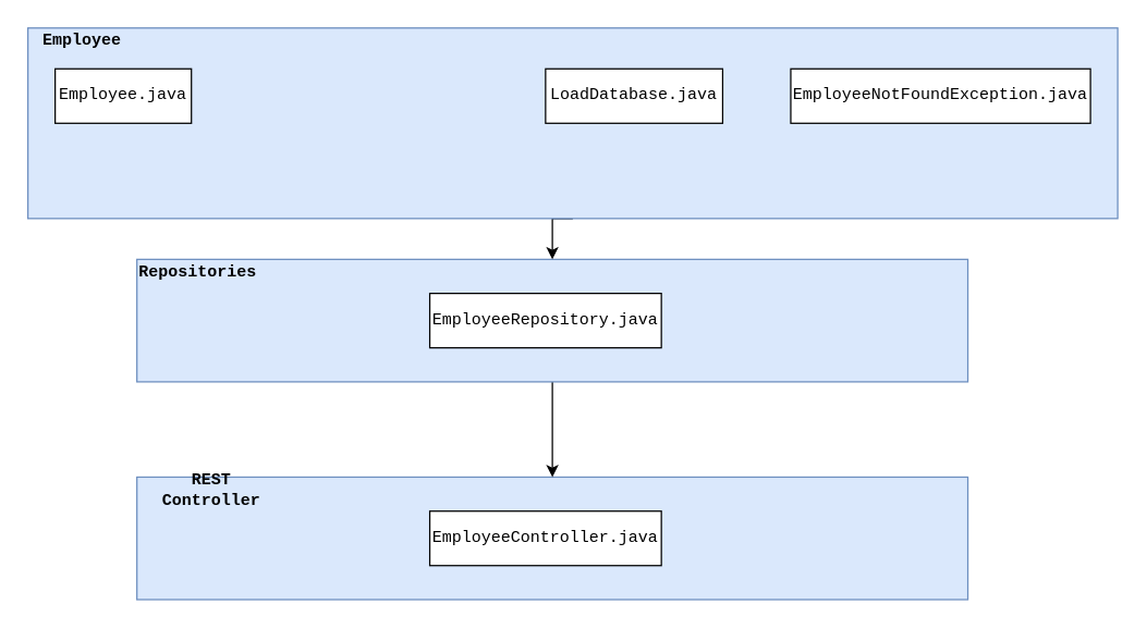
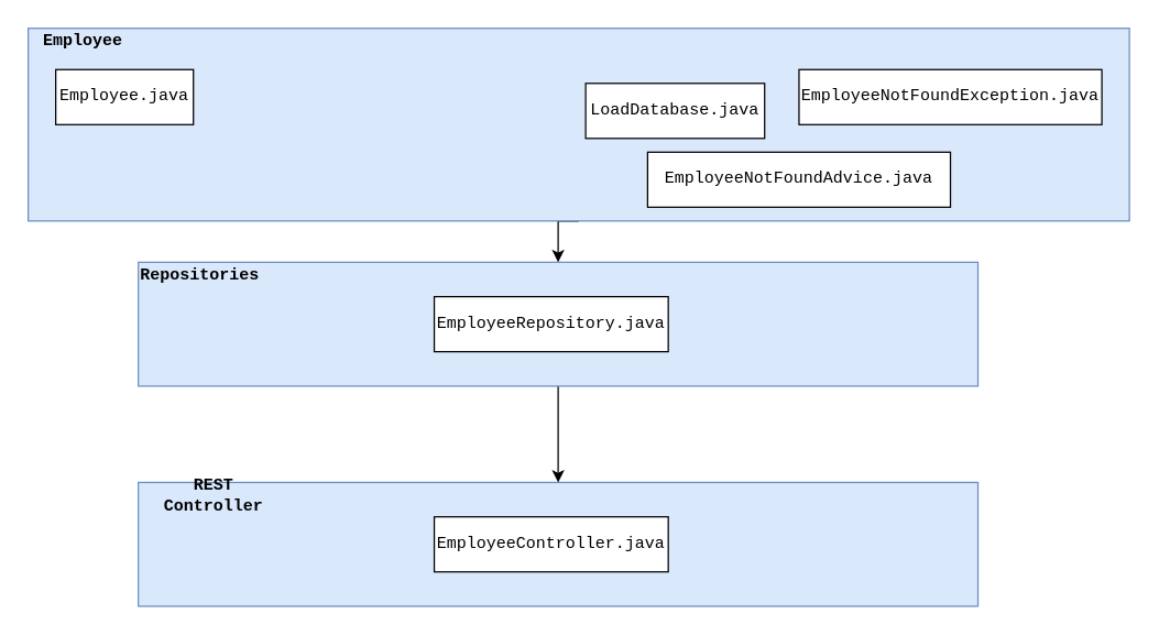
  <mxCell id="0" />
  <mxCell id="1" parent="0" />
  <mxCell id="2" value="" style="rounded=0;whiteSpace=wrap;html=1;fillColor=#dae8fc;strokeColor=#6c8ebf;" parent="1" vertex="1"><mxGeometry x="100" y="350" width="610" height="90" as="geometry" /></mxCell>
  <mxCell id="3" style="edgeStyle=orthogonalEdgeStyle;rounded=0;orthogonalLoop=1;jettySize=auto;html=1;exitX=0.5;exitY=1;exitDx=0;exitDy=0;entryX=0.5;entryY=0;entryDx=0;entryDy=0;" edge="1" parent="1" source="4" target="2"><mxGeometry relative="1" as="geometry" /></mxCell>
  <mxCell id="4" value="" style="rounded=0;whiteSpace=wrap;html=1;fillColor=#dae8fc;strokeColor=#6c8ebf;" parent="1" vertex="1"><mxGeometry x="100" y="190" width="610" height="90" as="geometry" /></mxCell>
  <mxCell id="5" style="edgeStyle=orthogonalEdgeStyle;rounded=0;orthogonalLoop=1;jettySize=auto;html=1;exitX=0.5;exitY=1;exitDx=0;exitDy=0;entryX=0.5;entryY=0;entryDx=0;entryDy=0;" edge="1" parent="1" source="6" target="4"><mxGeometry relative="1" as="geometry" /></mxCell>
  <mxCell id="6" value="" style="rounded=0;whiteSpace=wrap;html=1;fillColor=#dae8fc;strokeColor=#6c8ebf;" parent="1" vertex="1"><mxGeometry x="20" y="20" width="800" height="140" as="geometry" /></mxCell>
  <mxCell id="7" value="Employee" style="text;html=1;strokeColor=none;fillColor=none;align=center;verticalAlign=middle;whiteSpace=wrap;rounded=0;fontFamily=Courier New;fontStyle=1" parent="1" vertex="1"><mxGeometry x="40" y="20" width="40" height="20" as="geometry" /></mxCell>
  <mxCell id="8" value="&lt;div&gt;Repositories&lt;/div&gt;" style="text;html=1;strokeColor=none;fillColor=none;align=center;verticalAlign=middle;whiteSpace=wrap;rounded=0;fontFamily=Courier New;fontStyle=1" parent="1" vertex="1"><mxGeometry x="120" y="190" width="50" height="20" as="geometry" /></mxCell>
  <mxCell id="9" value="REST Controller" style="text;html=1;strokeColor=none;fillColor=none;align=center;verticalAlign=middle;whiteSpace=wrap;rounded=0;fontFamily=Courier New;fontStyle=1" parent="1" vertex="1"><mxGeometry x="100" y="350" width="110" height="20" as="geometry" /></mxCell>
  <mxCell id="10" value="Employee.java" style="rounded=0;whiteSpace=wrap;html=1;fontFamily=Courier New;" parent="1" vertex="1"><mxGeometry x="40" y="50" width="100" height="40" as="geometry" /></mxCell>
  <mxCell id="11" value="&lt;div&gt;EmployeeRepository.java&lt;/div&gt;" style="rounded=0;whiteSpace=wrap;html=1;fontFamily=Courier New;" parent="1" vertex="1"><mxGeometry x="315" y="215" width="170" height="40" as="geometry" /></mxCell>
- <mxCell id="12" value="LoadDatabase.java" style="rounded=0;whiteSpace=wrap;html=1;fontFamily=Courier New;" vertex="1" parent="1"><mxGeometry x="400" y="50" width="130" height="40" as="geometry" /></mxCell>
+ <mxCell id="12" value="LoadDatabase.java" style="rounded=0;whiteSpace=wrap;html=1;fontFamily=Courier New;" vertex="1" parent="1"><mxGeometry x="425" y="60" width="130" height="40" as="geometry" /></mxCell>
  <mxCell id="13" value="EmployeeNotFoundException.java" style="rounded=0;whiteSpace=wrap;html=1;fontFamily=Courier New;" vertex="1" parent="1"><mxGeometry x="580" y="50" width="220" height="40" as="geometry" /></mxCell>
+ <mxCell id="14" value="EmployeeNotFoundAdvice.java" style="rounded=0;whiteSpace=wrap;html=1;fontFamily=Courier New;" vertex="1" parent="1"><mxGeometry x="470" y="110" width="220" height="40" as="geometry" /></mxCell>
  <mxCell id="15" value="&lt;div&gt;EmployeeController.java&lt;/div&gt;" style="rounded=0;whiteSpace=wrap;html=1;fontFamily=Courier New;" vertex="1" parent="1"><mxGeometry x="315" y="375" width="170" height="40" as="geometry" /></mxCell>
